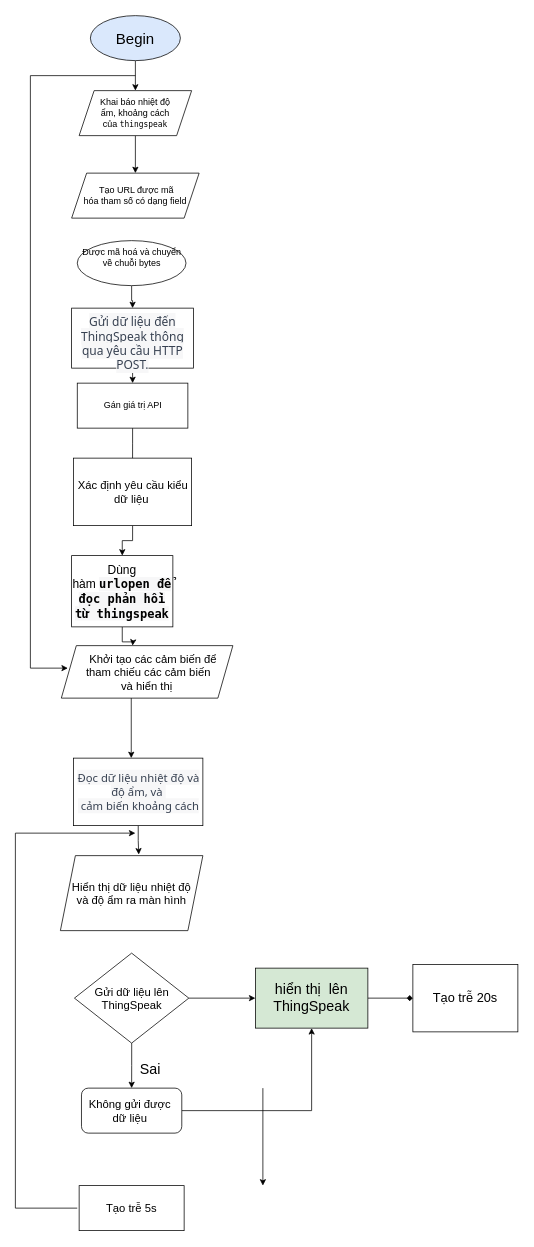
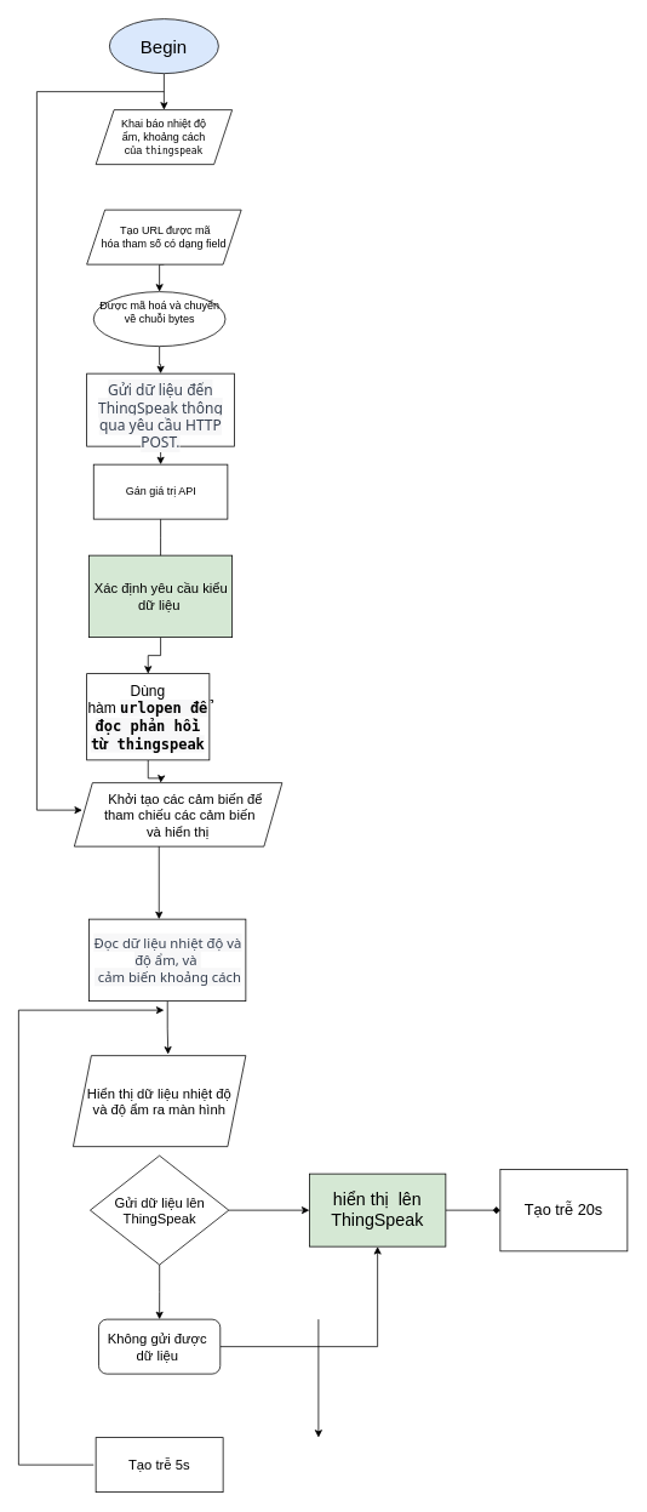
  <mxCell id="0" />
  <mxCell id="1" parent="0" />
  <mxCell id="2" style="edgeStyle=orthogonalEdgeStyle;rounded=0;orthogonalLoop=1;jettySize=auto;html=1;entryX=0.5;entryY=0;entryDx=0;entryDy=0;" edge="1" parent="1" source="3" target="5"><mxGeometry relative="1" as="geometry" /></mxCell>
  <mxCell id="3" value="&lt;font style=&quot;vertical-align: inherit;&quot;&gt;&lt;font style=&quot;vertical-align: inherit; font-size: 20px;&quot;&gt;Begin&lt;/font&gt;&lt;/font&gt;" style="ellipse;whiteSpace=wrap;html=1;fillColor=#dae8fc;" vertex="1" parent="1"><mxGeometry x="120" y="20" width="120" height="60" as="geometry" /></mxCell>
- <mxCell id="4" style="edgeStyle=orthogonalEdgeStyle;rounded=0;orthogonalLoop=1;jettySize=auto;html=1;entryX=0.5;entryY=0;entryDx=0;entryDy=0;" edge="1" parent="1" source="5" target="7"><mxGeometry relative="1" as="geometry" /></mxCell>
  <mxCell id="5" value="&lt;font style=&quot;vertical-align: inherit;&quot;&gt;&lt;font style=&quot;vertical-align: inherit;&quot;&gt;&lt;font style=&quot;vertical-align: inherit;&quot;&gt;&lt;font style=&quot;vertical-align: inherit;&quot;&gt;&lt;font style=&quot;vertical-align: inherit;&quot;&gt;&lt;font style=&quot;vertical-align: inherit;&quot;&gt;&lt;font style=&quot;vertical-align: inherit;&quot;&gt;&lt;font style=&quot;vertical-align: inherit;&quot;&gt;Khai báo nhiệt độ &lt;/font&gt;&lt;/font&gt;&lt;/font&gt;&lt;/font&gt;&lt;br&gt;&lt;font style=&quot;vertical-align: inherit;&quot;&gt;&lt;font style=&quot;vertical-align: inherit;&quot;&gt;&lt;font style=&quot;vertical-align: inherit;&quot;&gt;&lt;font style=&quot;vertical-align: inherit;&quot;&gt;ẩm, khoảng cách của&amp;nbsp;&lt;/font&gt;&lt;/font&gt;&lt;/font&gt;&lt;/font&gt;&lt;/font&gt;&lt;/font&gt;&lt;/font&gt;&lt;/font&gt;&lt;code style=&quot;border: 0px solid rgb(217, 217, 227); box-sizing: border-box; --tw-border-spacing-x: 0; --tw-border-spacing-y: 0; --tw-translate-x: 0; --tw-translate-y: 0; --tw-rotate: 0; --tw-skew-x: 0; --tw-skew-y: 0; --tw-scale-x: 1; --tw-scale-y: 1; --tw-pan-x: ; --tw-pan-y: ; --tw-pinch-zoom: ; --tw-scroll-snap-strictness: proximity; --tw-gradient-from-position: ; --tw-gradient-via-position: ; --tw-gradient-to-position: ; --tw-ordinal: ; --tw-slashed-zero: ; --tw-numeric-figure: ; --tw-numeric-spacing: ; --tw-numeric-fraction: ; --tw-ring-inset: ; --tw-ring-offset-width: 0px; --tw-ring-offset-color: #fff; --tw-ring-color: rgba(69,89,164,.5); --tw-ring-offset-shadow: 0 0 transparent; --tw-ring-shadow: 0 0 transparent; --tw-shadow: 0 0 transparent; --tw-shadow-colored: 0 0 transparent; --tw-blur: ; --tw-brightness: ; --tw-contrast: ; --tw-grayscale: ; --tw-hue-rotate: ; --tw-invert: ; --tw-saturate: ; --tw-sepia: ; --tw-drop-shadow: ; --tw-backdrop-blur: ; --tw-backdrop-brightness: ; --tw-backdrop-contrast: ; --tw-backdrop-grayscale: ; --tw-backdrop-hue-rotate: ; --tw-backdrop-invert: ; --tw-backdrop-opacity: ; --tw-backdrop-saturate: ; --tw-backdrop-sepia: ; font-size: 0.875em; color: var(--tw-prose-code); font-family: &amp;quot;Söhne Mono&amp;quot;, Monaco, &amp;quot;Andale Mono&amp;quot;, &amp;quot;Ubuntu Mono&amp;quot;, monospace !important;&quot;&gt;thingspeak&lt;/code&gt;" style="shape=parallelogram;perimeter=parallelogramPerimeter;whiteSpace=wrap;html=1;fixedSize=1;" vertex="1" parent="1"><mxGeometry x="105" y="120" width="150" height="60" as="geometry" /></mxCell>
+ <mxCell id="6" style="edgeStyle=orthogonalEdgeStyle;rounded=0;orthogonalLoop=1;jettySize=auto;html=1;exitX=0.5;exitY=1;exitDx=0;exitDy=0;entryX=0.5;entryY=0;entryDx=0;entryDy=0;" edge="1" parent="1" source="7" target="9"><mxGeometry relative="1" as="geometry" /></mxCell>
  <mxCell id="7" value="&lt;font style=&quot;vertical-align: inherit;&quot;&gt;&lt;font style=&quot;vertical-align: inherit;&quot;&gt;&lt;font style=&quot;vertical-align: inherit;&quot;&gt;&lt;font style=&quot;vertical-align: inherit;&quot;&gt;&lt;font style=&quot;vertical-align: inherit;&quot;&gt;&lt;font style=&quot;vertical-align: inherit;&quot;&gt;&lt;font style=&quot;vertical-align: inherit;&quot;&gt;&lt;font style=&quot;vertical-align: inherit;&quot;&gt;&lt;font style=&quot;vertical-align: inherit;&quot;&gt;&lt;font style=&quot;vertical-align: inherit;&quot;&gt;&amp;nbsp;Tạo URL được mã &lt;/font&gt;&lt;/font&gt;&lt;br&gt;&lt;font style=&quot;vertical-align: inherit;&quot;&gt;&lt;font style=&quot;vertical-align: inherit;&quot;&gt;hóa tham số có dạng field&lt;/font&gt;&lt;/font&gt;&lt;/font&gt;&lt;/font&gt;&lt;/font&gt;&lt;/font&gt;&lt;/font&gt;&lt;/font&gt;&lt;/font&gt;&lt;/font&gt;" style="shape=parallelogram;perimeter=parallelogramPerimeter;whiteSpace=wrap;html=1;fixedSize=1;" vertex="1" parent="1"><mxGeometry x="95" y="230" width="170" height="60" as="geometry" /></mxCell>
  <mxCell id="8" style="edgeStyle=orthogonalEdgeStyle;rounded=0;orthogonalLoop=1;jettySize=auto;html=1;entryX=0.5;entryY=0;entryDx=0;entryDy=0;" edge="1" parent="1" source="9" target="17"><mxGeometry relative="1" as="geometry" /></mxCell>
  <mxCell id="9" value="&lt;font style=&quot;vertical-align: inherit;&quot;&gt;&lt;font style=&quot;vertical-align: inherit;&quot;&gt;Được mã hoá và chuyển về chuỗi bytes&lt;br&gt;&lt;br&gt;&lt;/font&gt;&lt;/font&gt;" style="ellipse;whiteSpace=wrap;html=1;" vertex="1" parent="1"><mxGeometry x="102.5" y="320" width="145" height="60" as="geometry" /></mxCell>
  <mxCell id="10" style="edgeStyle=orthogonalEdgeStyle;rounded=0;orthogonalLoop=1;jettySize=auto;html=1;entryX=0.5;entryY=0;entryDx=0;entryDy=0;" edge="1" parent="1" source="11" target="15"><mxGeometry relative="1" as="geometry" /></mxCell>
- <mxCell id="11" value="&lt;p style=&quot;font-size: 15px;&quot; class=&quot;MsoNormal&quot;&gt;Xác định yêu cầu kiểu dữ liệu&amp;nbsp;&lt;/p&gt;" style="rounded=0;whiteSpace=wrap;html=1;" vertex="1" parent="1"><mxGeometry x="97.5" y="610" width="157.5" height="90" as="geometry" /></mxCell>
+ <mxCell id="11" value="&lt;p style=&quot;font-size: 15px;&quot; class=&quot;MsoNormal&quot;&gt;Xác định yêu cầu kiểu dữ liệu&amp;nbsp;&lt;/p&gt;" style="rounded=0;whiteSpace=wrap;html=1;fillColor=#d5e8d4;" vertex="1" parent="1"><mxGeometry x="97.5" y="610" width="157.5" height="90" as="geometry" /></mxCell>
  <mxCell id="12" style="edgeStyle=orthogonalEdgeStyle;rounded=0;orthogonalLoop=1;jettySize=auto;html=1;entryX=0.5;entryY=0;entryDx=0;entryDy=0;endArrow=none;" edge="1" parent="1" source="13" target="11"><mxGeometry relative="1" as="geometry" /></mxCell>
  <mxCell id="13" value="Gán giá trị API" style="rounded=0;whiteSpace=wrap;html=1;" vertex="1" parent="1"><mxGeometry x="102.5" y="510" width="147.5" height="60" as="geometry" /></mxCell>
  <mxCell id="14" style="edgeStyle=orthogonalEdgeStyle;rounded=0;orthogonalLoop=1;jettySize=auto;html=1;entryX=0.5;entryY=0;entryDx=0;entryDy=0;" edge="1" parent="1" source="15"><mxGeometry relative="1" as="geometry"><mxPoint x="176.25" y="860" as="targetPoint" /></mxGeometry></mxCell>
  <mxCell id="15" value="&lt;font style=&quot;font-size: 16px;&quot;&gt;Dùng hàm&amp;nbsp;&lt;code style=&quot;border: 0px solid rgb(217, 217, 227); box-sizing: border-box; --tw-border-spacing-x: 0; --tw-border-spacing-y: 0; --tw-translate-x: 0; --tw-translate-y: 0; --tw-rotate: 0; --tw-skew-x: 0; --tw-skew-y: 0; --tw-scale-x: 1; --tw-scale-y: 1; --tw-pan-x: ; --tw-pan-y: ; --tw-pinch-zoom: ; --tw-scroll-snap-strictness: proximity; --tw-gradient-from-position: ; --tw-gradient-via-position: ; --tw-gradient-to-position: ; --tw-ordinal: ; --tw-slashed-zero: ; --tw-numeric-figure: ; --tw-numeric-spacing: ; --tw-numeric-fraction: ; --tw-ring-inset: ; --tw-ring-offset-width: 0px; --tw-ring-offset-color: #fff; --tw-ring-color: rgba(69,89,164,.5); --tw-ring-offset-shadow: 0 0 transparent; --tw-ring-shadow: 0 0 transparent; --tw-shadow: 0 0 transparent; --tw-shadow-colored: 0 0 transparent; --tw-blur: ; --tw-brightness: ; --tw-contrast: ; --tw-grayscale: ; --tw-hue-rotate: ; --tw-invert: ; --tw-saturate: ; --tw-sepia: ; --tw-drop-shadow: ; --tw-backdrop-blur: ; --tw-backdrop-brightness: ; --tw-backdrop-contrast: ; --tw-backdrop-grayscale: ; --tw-backdrop-hue-rotate: ; --tw-backdrop-invert: ; --tw-backdrop-opacity: ; --tw-backdrop-saturate: ; --tw-backdrop-sepia: ; color: var(--tw-prose-code); font-weight: 600; text-align: start; background-color: rgb(247, 247, 248); font-family: &amp;quot;Söhne Mono&amp;quot;, Monaco, &amp;quot;Andale Mono&amp;quot;, &amp;quot;Ubuntu Mono&amp;quot;, monospace !important;&quot;&gt;urlopen để đọc phản hồi từ thingspeak&lt;/code&gt;&lt;/font&gt;" style="rounded=0;whiteSpace=wrap;html=1;" vertex="1" parent="1"><mxGeometry x="95" y="740" width="135" height="95" as="geometry" /></mxCell>
  <mxCell id="16" style="edgeStyle=orthogonalEdgeStyle;rounded=0;orthogonalLoop=1;jettySize=auto;html=1;entryX=0.5;entryY=0;entryDx=0;entryDy=0;" edge="1" parent="1" source="17" target="13"><mxGeometry relative="1" as="geometry" /></mxCell>
  <mxCell id="17" value="&lt;br&gt;&lt;br style=&quot;border-color: var(--border-color); color: rgb(0, 0, 0); font-family: Helvetica; font-size: 12px; font-style: normal; font-variant-ligatures: normal; font-variant-caps: normal; font-weight: 400; letter-spacing: normal; orphans: 2; text-align: left; text-indent: 0px; text-transform: none; widows: 2; word-spacing: 0px; -webkit-text-stroke-width: 0px; background-color: rgb(251, 251, 251); text-decoration-thickness: initial; text-decoration-style: initial; text-decoration-color: initial;&quot;&gt;&lt;span style=&quot;border-color: var(--border-color); font-style: normal; font-variant-ligatures: normal; font-variant-caps: normal; font-weight: 400; letter-spacing: normal; orphans: 2; text-indent: 0px; text-transform: none; widows: 2; word-spacing: 0px; -webkit-text-stroke-width: 0px; text-decoration-thickness: initial; text-decoration-style: initial; text-decoration-color: initial; color: rgb(55, 65, 81); font-family: Söhne, ui-sans-serif, system-ui, -apple-system, &amp;quot;Segoe UI&amp;quot;, Roboto, Ubuntu, Cantarell, &amp;quot;Noto Sans&amp;quot;, sans-serif, &amp;quot;Helvetica Neue&amp;quot;, Arial, &amp;quot;Apple Color Emoji&amp;quot;, &amp;quot;Segoe UI Emoji&amp;quot;, &amp;quot;Segoe UI Symbol&amp;quot;, &amp;quot;Noto Color Emoji&amp;quot;; font-size: 16px; text-align: start; background-color: rgb(247, 247, 248); float: none; display: inline !important;&quot;&gt;Gửi dữ liệu đến ThingSpeak thông qua yêu cầu HTTP POST.&lt;/span&gt;&lt;br style=&quot;border-color: var(--border-color); color: rgb(0, 0, 0); font-family: Helvetica; font-size: 12px; font-style: normal; font-variant-ligatures: normal; font-variant-caps: normal; font-weight: 400; letter-spacing: normal; orphans: 2; text-align: left; text-indent: 0px; text-transform: none; widows: 2; word-spacing: 0px; -webkit-text-stroke-width: 0px; background-color: rgb(251, 251, 251); text-decoration-thickness: initial; text-decoration-style: initial; text-decoration-color: initial;&quot;&gt;&lt;br&gt;" style="rounded=0;whiteSpace=wrap;html=1;" vertex="1" parent="1"><mxGeometry x="95" y="410" width="162.5" height="80" as="geometry" /></mxCell>
  <mxCell id="18" value="" style="endArrow=none;html=1;rounded=0;" edge="1" parent="1"><mxGeometry width="50" height="50" relative="1" as="geometry"><mxPoint x="40" y="100" as="sourcePoint" /><mxPoint x="180" y="100" as="targetPoint" /></mxGeometry></mxCell>
  <mxCell id="19" value="" style="endArrow=none;html=1;rounded=0;" edge="1" parent="1"><mxGeometry width="50" height="50" relative="1" as="geometry"><mxPoint x="40" y="100" as="sourcePoint" /><mxPoint x="40" y="890" as="targetPoint" /></mxGeometry></mxCell>
  <mxCell id="20" value="" style="endArrow=classic;html=1;rounded=0;" edge="1" parent="1"><mxGeometry width="50" height="50" relative="1" as="geometry"><mxPoint x="40" y="890" as="sourcePoint" /><mxPoint x="90" y="890" as="targetPoint" /></mxGeometry></mxCell>
  <mxCell id="21" value="&lt;font style=&quot;font-size: 15px;&quot;&gt;&amp;nbsp; &amp;nbsp; Khởi tạo các cảm biến để&lt;br&gt;&amp;nbsp;tham chiếu các cảm biến&lt;br&gt;&amp;nbsp;và hiển thị&amp;nbsp;&lt;/font&gt;" style="shape=parallelogram;perimeter=parallelogramPerimeter;whiteSpace=wrap;html=1;fixedSize=1;" vertex="1" parent="1"><mxGeometry x="81.25" y="860" width="228.75" height="70" as="geometry" /></mxCell>
  <mxCell id="22" value="" style="endArrow=classic;html=1;rounded=0;" edge="1" parent="1"><mxGeometry width="50" height="50" relative="1" as="geometry"><mxPoint x="174.5" y="930" as="sourcePoint" /><mxPoint x="174.5" y="1010" as="targetPoint" /></mxGeometry></mxCell>
  <mxCell id="23" style="edgeStyle=orthogonalEdgeStyle;rounded=0;orthogonalLoop=1;jettySize=auto;html=1;entryX=0.55;entryY=-0.015;entryDx=0;entryDy=0;entryPerimeter=0;" edge="1" parent="1" source="24" target="25"><mxGeometry relative="1" as="geometry" /></mxCell>
  <mxCell id="24" value="&lt;font style=&quot;font-size: 15px;&quot;&gt;&lt;span style=&quot;color: rgb(55, 65, 81); font-family: Söhne, ui-sans-serif, system-ui, -apple-system, &amp;quot;Segoe UI&amp;quot;, Roboto, Ubuntu, Cantarell, &amp;quot;Noto Sans&amp;quot;, sans-serif, &amp;quot;Helvetica Neue&amp;quot;, Arial, &amp;quot;Apple Color Emoji&amp;quot;, &amp;quot;Segoe UI Emoji&amp;quot;, &amp;quot;Segoe UI Symbol&amp;quot;, &amp;quot;Noto Color Emoji&amp;quot;; font-style: normal; font-variant-ligatures: normal; font-variant-caps: normal; font-weight: 400; letter-spacing: normal; orphans: 2; text-align: start; text-indent: 0px; text-transform: none; widows: 2; word-spacing: 0px; -webkit-text-stroke-width: 0px; background-color: rgb(247, 247, 248); text-decoration-thickness: initial; text-decoration-style: initial; text-decoration-color: initial; float: none; display: inline !important;&quot;&gt;Đọc dữ liệu nhiệt độ và độ ẩm, và&amp;nbsp;&lt;br&gt;&amp;nbsp;cảm biến khoảng cách &lt;/span&gt;&lt;/font&gt;" style="rounded=0;whiteSpace=wrap;html=1;" vertex="1" parent="1"><mxGeometry x="97.5" y="1010" width="172.5" height="90" as="geometry" /></mxCell>
- <mxCell id="25" value="&lt;font style=&quot;font-size: 15px;&quot;&gt;Hiển thị dữ liệu nhiệt độ &lt;br&gt;và độ ẩm ra màn hình&lt;/font&gt;" style="shape=parallelogram;perimeter=parallelogramPerimeter;whiteSpace=wrap;html=1;fixedSize=1;" vertex="1" parent="1"><mxGeometry x="80" y="1140" width="190" height="100" as="geometry" /></mxCell>
+ <mxCell id="25" value="&lt;font style=&quot;font-size: 15px;&quot;&gt;Hiển thị dữ liệu nhiệt độ &lt;br&gt;và độ ẩm ra màn hình&lt;/font&gt;" style="shape=parallelogram;perimeter=parallelogramPerimeter;whiteSpace=wrap;html=1;fixedSize=1;" vertex="1" parent="1"><mxGeometry x="80" y="1160" width="190" height="100" as="geometry" /></mxCell>
  <mxCell id="26" style="edgeStyle=orthogonalEdgeStyle;rounded=0;orthogonalLoop=1;jettySize=auto;html=1;entryX=0.5;entryY=0;entryDx=0;entryDy=0;" edge="1" parent="1" source="28" target="31"><mxGeometry relative="1" as="geometry" /></mxCell>
  <mxCell id="27" style="edgeStyle=orthogonalEdgeStyle;rounded=0;orthogonalLoop=1;jettySize=auto;html=1;entryX=0;entryY=0.5;entryDx=0;entryDy=0;" edge="1" parent="1" source="28" target="35"><mxGeometry relative="1" as="geometry"><Array as="points"><mxPoint x="340" y="1330" /></Array></mxGeometry></mxCell>
  <mxCell id="28" value="&lt;font style=&quot;font-size: 15px;&quot;&gt;Gửi dữ liệu lên ThingSpeak&lt;/font&gt;" style="rhombus;whiteSpace=wrap;html=1;" vertex="1" parent="1"><mxGeometry x="98.75" y="1270" width="152.5" height="120" as="geometry" /></mxCell>
  <mxCell id="29" value="&lt;font style=&quot;font-size: 17px;&quot;&gt;Tạo trễ 20s&lt;/font&gt;" style="rounded=0;whiteSpace=wrap;html=1;" vertex="1" parent="1"><mxGeometry x="550" y="1285" width="140" height="90" as="geometry" /></mxCell>
  <mxCell id="30" style="edgeStyle=orthogonalEdgeStyle;rounded=0;orthogonalLoop=1;jettySize=auto;html=1;" edge="1" parent="1" source="31" target="35"><mxGeometry relative="1" as="geometry" /></mxCell>
  <mxCell id="31" value="&lt;font style=&quot;font-size: 15px;&quot;&gt;Không gửi được&amp;nbsp; dữ liệu&amp;nbsp;&lt;/font&gt;" style="whiteSpace=wrap;html=1;rounded=1;" vertex="1" parent="1"><mxGeometry x="108.13" y="1450" width="133.75" height="60" as="geometry" /></mxCell>
- <mxCell id="32" value="&lt;font style=&quot;font-size: 19px;&quot;&gt;Sai&lt;/font&gt;" style="text;html=1;strokeColor=none;fillColor=none;align=center;verticalAlign=middle;whiteSpace=wrap;rounded=0;" vertex="1" parent="1"><mxGeometry x="170" y="1410" width="60" height="30" as="geometry" /></mxCell>
  <mxCell id="33" value="&lt;font style=&quot;font-size: 15px;&quot;&gt;Tạo trễ 5s&lt;/font&gt;" style="rounded=0;whiteSpace=wrap;html=1;" vertex="1" parent="1"><mxGeometry x="105" y="1580" width="140" height="60" as="geometry" /></mxCell>
  <mxCell id="34" style="edgeStyle=orthogonalEdgeStyle;rounded=0;orthogonalLoop=1;jettySize=auto;html=1;entryX=0;entryY=0.5;entryDx=0;entryDy=0;endArrow=diamond;" edge="1" parent="1" source="35" target="29"><mxGeometry relative="1" as="geometry" /></mxCell>
  <mxCell id="35" value="&lt;font style=&quot;font-size: 19px;&quot;&gt;&lt;font style=&quot;font-size: 19px;&quot;&gt;hiển thị&amp;nbsp;&lt;/font&gt;&amp;nbsp;lên ThingSpeak&lt;/font&gt;" style="rounded=0;whiteSpace=wrap;html=1;fillColor=#d5e8d4;" vertex="1" parent="1"><mxGeometry x="340" y="1290" width="150" height="80" as="geometry" /></mxCell>
  <mxCell id="36" value="" style="endArrow=none;html=1;rounded=0;" edge="1" parent="1"><mxGeometry width="50" height="50" relative="1" as="geometry"><mxPoint x="20" y="1610" as="sourcePoint" /><mxPoint x="102.5" y="1610" as="targetPoint" /></mxGeometry></mxCell>
  <mxCell id="37" value="" style="endArrow=none;html=1;rounded=0;" edge="1" parent="1"><mxGeometry width="50" height="50" relative="1" as="geometry"><mxPoint x="20" y="1610" as="sourcePoint" /><mxPoint x="20" y="1110" as="targetPoint" /></mxGeometry></mxCell>
  <mxCell id="38" value="" style="endArrow=classic;html=1;rounded=0;" edge="1" parent="1"><mxGeometry width="50" height="50" relative="1" as="geometry"><mxPoint x="20" y="1110" as="sourcePoint" /><mxPoint x="180" y="1110" as="targetPoint" /></mxGeometry></mxCell>
  <mxCell id="39" value="" style="endArrow=classic;html=1;rounded=0;" edge="1" parent="1"><mxGeometry width="50" height="50" relative="1" as="geometry"><mxPoint x="350" y="1450" as="sourcePoint" /><mxPoint x="350" y="1580" as="targetPoint" /></mxGeometry></mxCell>
